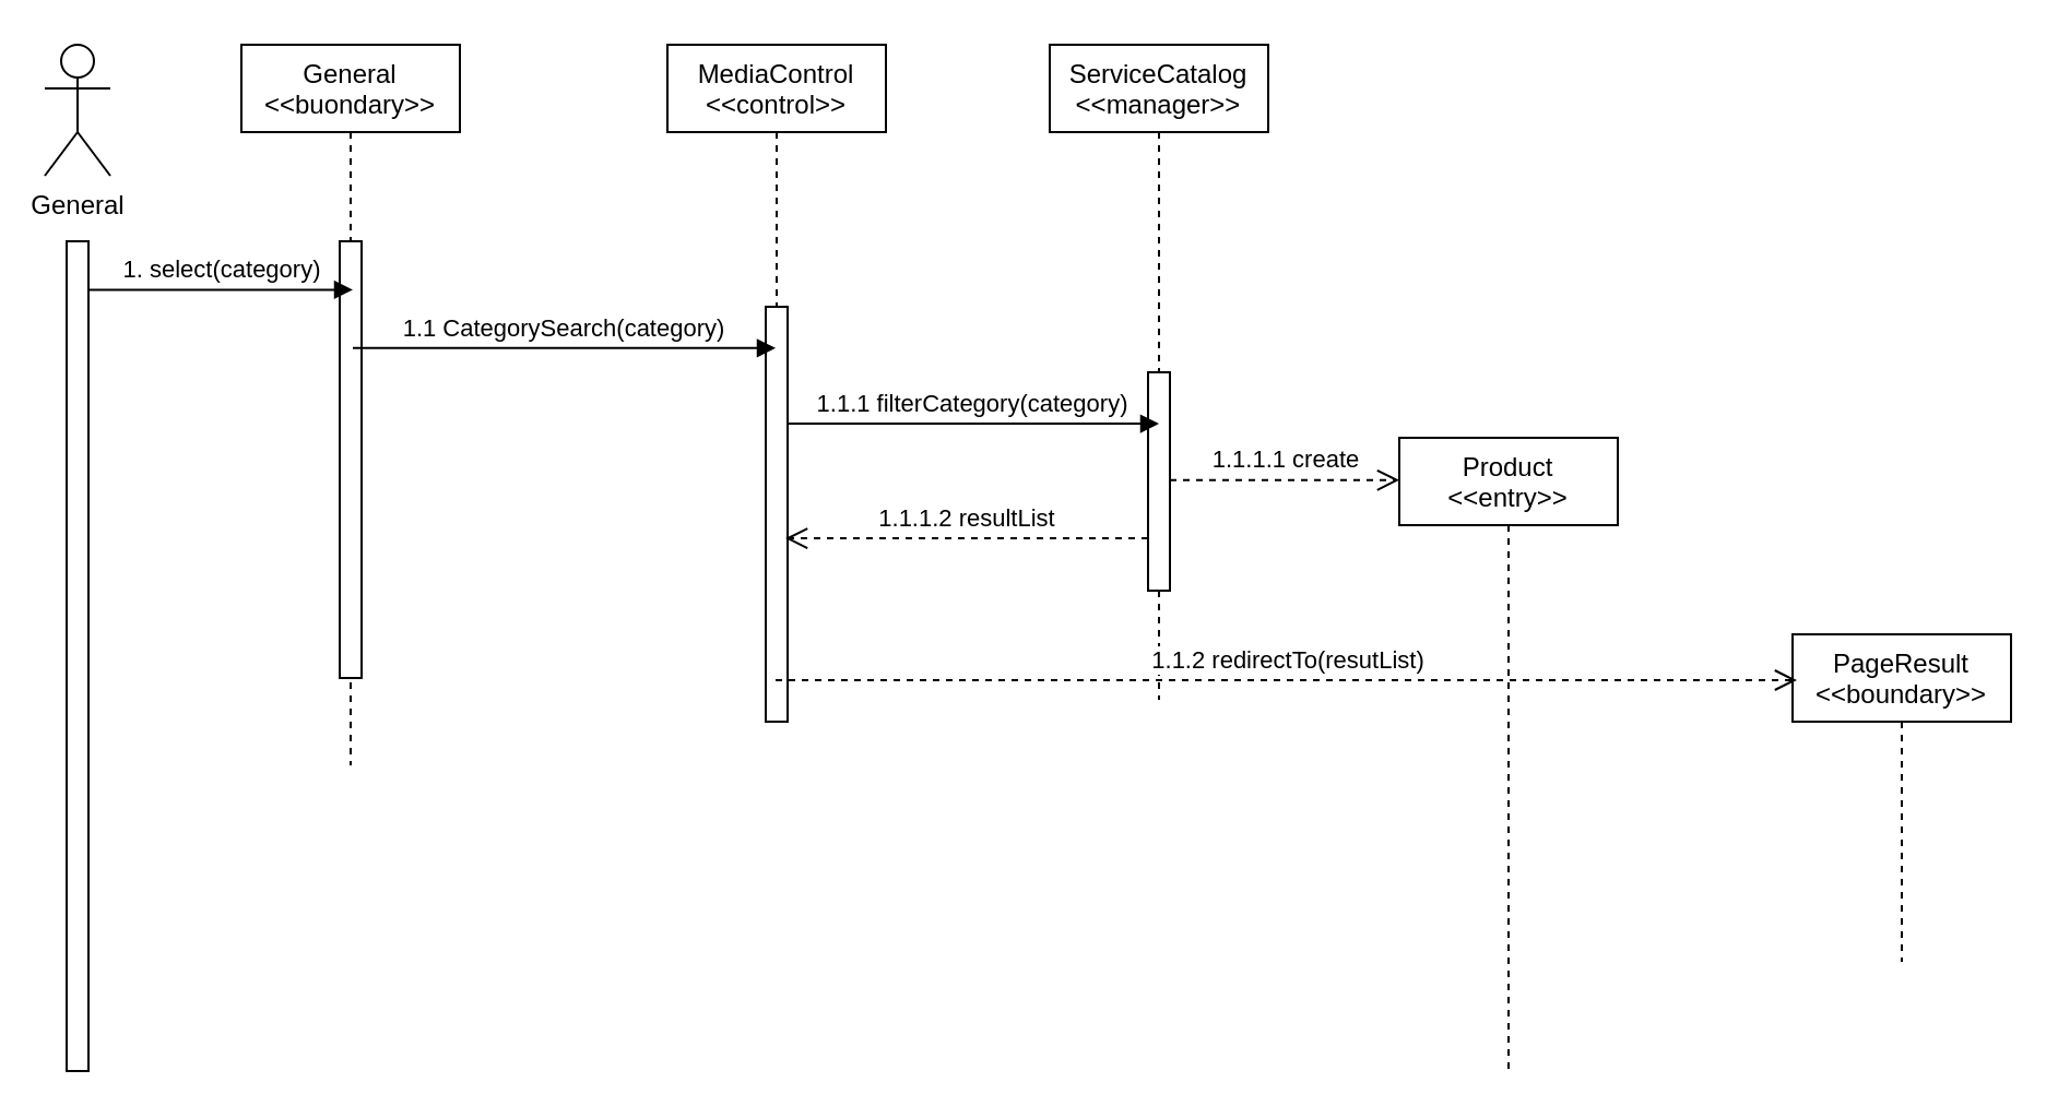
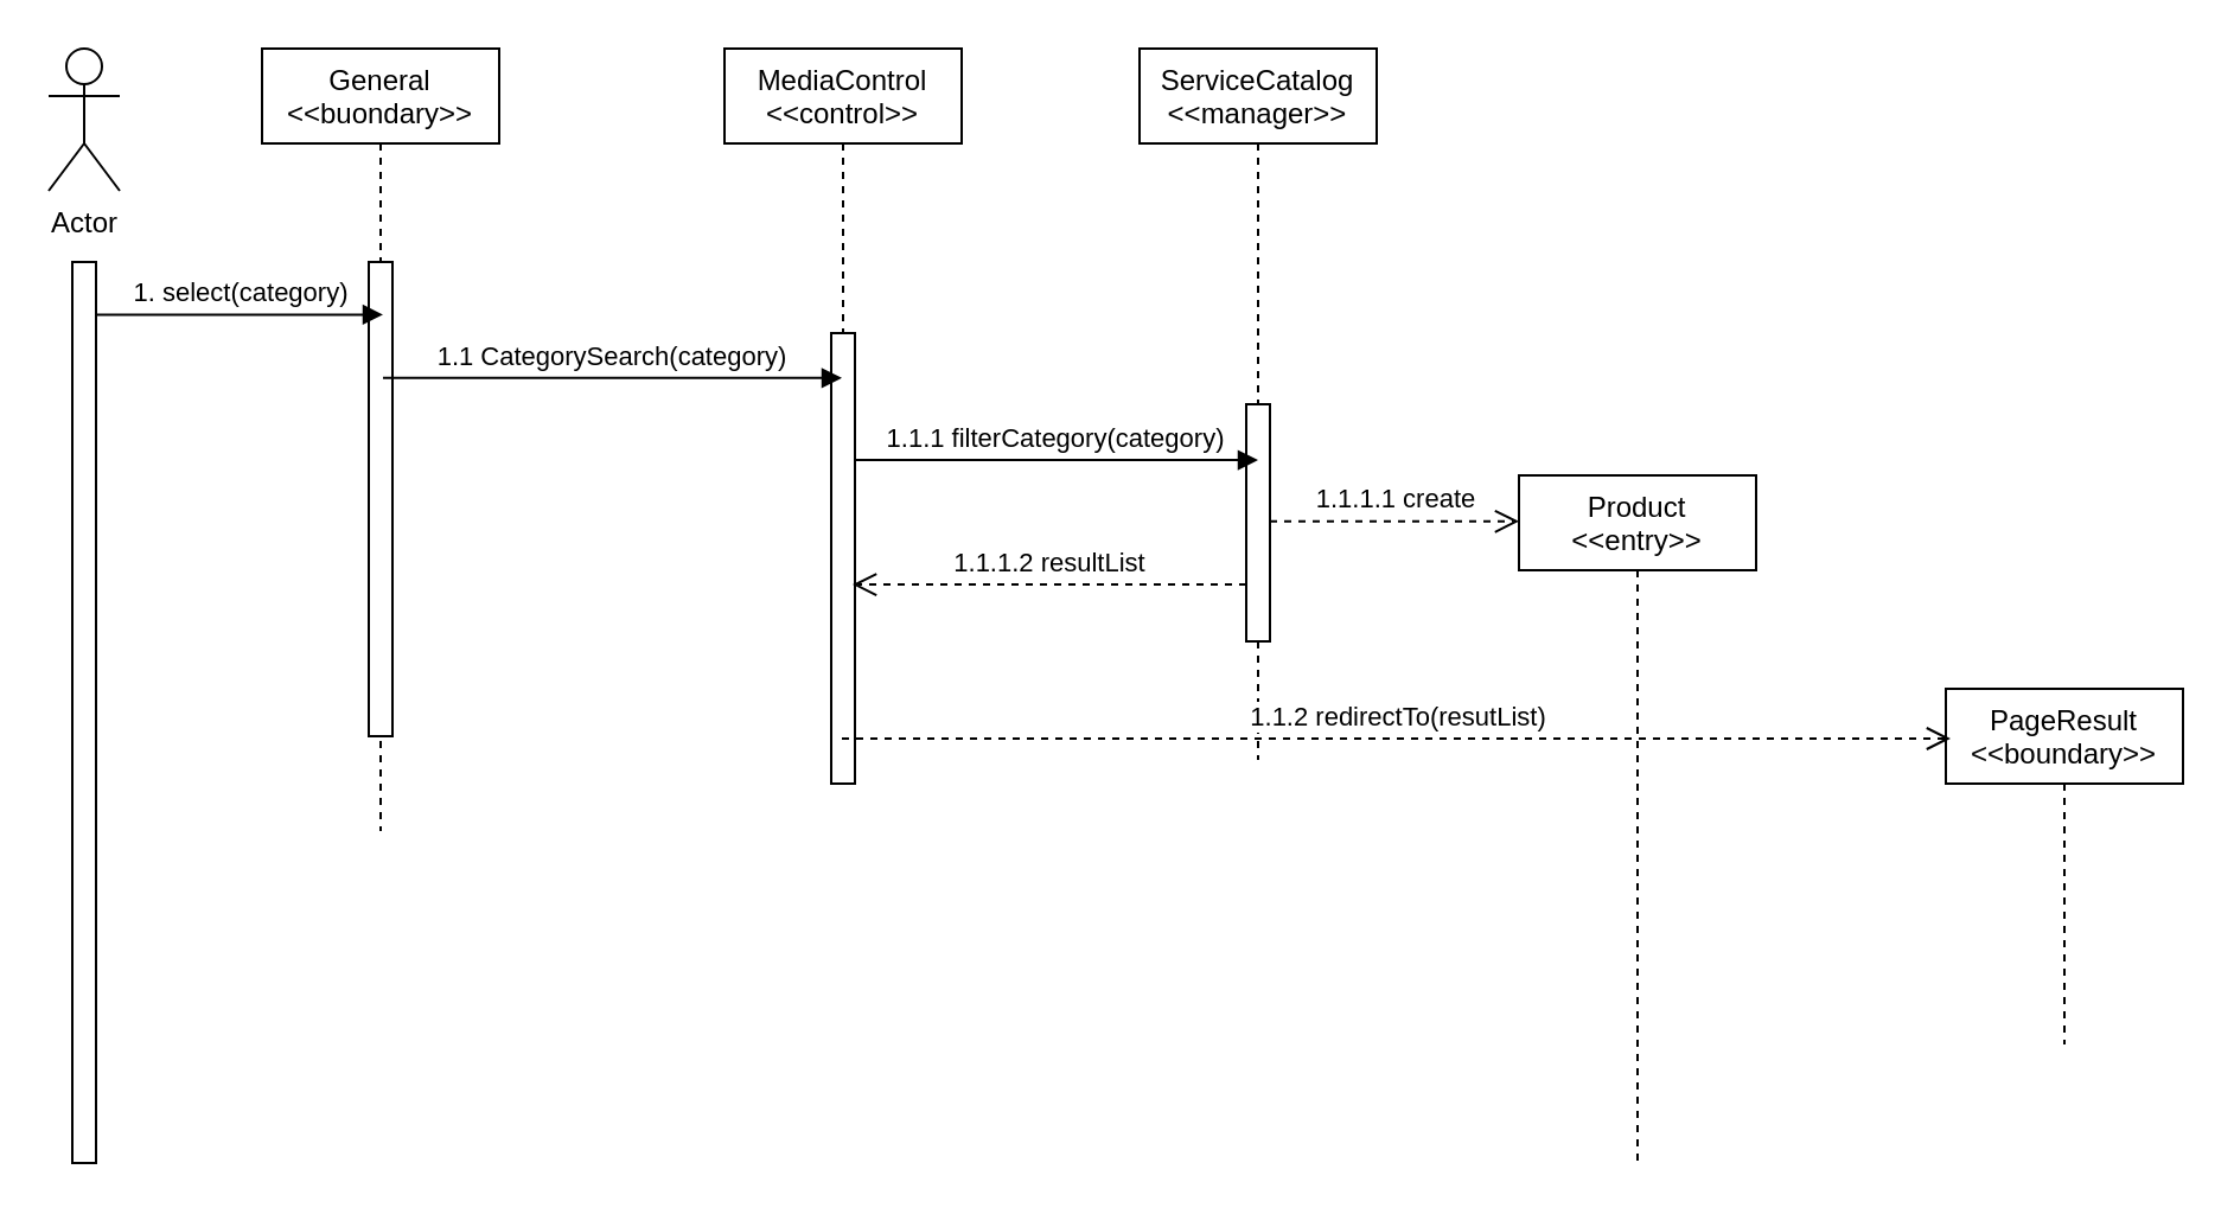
  <mxCell id="0" />
  <mxCell id="1" parent="0" />
  <mxCell id="2" value="General &#10;&lt;&lt;buondary&gt;&gt;" style="shape=umlLifeline;perimeter=lifelinePerimeter;container=1;collapsible=0;recursiveResize=0;rounded=0;shadow=0;strokeWidth=1;" parent="1" vertex="1"><mxGeometry x="110" y="20" width="100" height="330" as="geometry" /></mxCell>
  <mxCell id="3" value="" style="points=[];perimeter=orthogonalPerimeter;rounded=0;shadow=0;strokeWidth=1;" parent="2" vertex="1"><mxGeometry x="45" y="90" width="10" height="200" as="geometry" /></mxCell>
  <mxCell id="4" value="MediaControl &#10;&lt;&lt;control&gt;&gt;" style="shape=umlLifeline;perimeter=lifelinePerimeter;container=1;collapsible=0;recursiveResize=0;rounded=0;shadow=0;strokeWidth=1;" parent="1" vertex="1"><mxGeometry x="305" y="20" width="100" height="310" as="geometry" /></mxCell>
  <mxCell id="5" value="" style="points=[];perimeter=orthogonalPerimeter;rounded=0;shadow=0;strokeWidth=1;" parent="4" vertex="1"><mxGeometry x="45" y="120" width="10" height="190" as="geometry" /></mxCell>
  <mxCell id="6" value="1.1 CategorySearch(category)" style="verticalAlign=bottom;endArrow=block;shadow=0;strokeWidth=1;exitX=0.51;exitY=0.421;exitDx=0;exitDy=0;exitPerimeter=0;" parent="1" source="2" target="4" edge="1"><mxGeometry relative="1" as="geometry"><mxPoint x="210" y="160" as="sourcePoint" /><mxPoint x="630" y="163" as="targetPoint" /></mxGeometry></mxCell>
- <mxCell id="7" value="General" style="shape=umlActor;verticalLabelPosition=bottom;verticalAlign=top;html=1;" vertex="1" parent="1"><mxGeometry x="20" y="20" width="30" height="60" as="geometry" /></mxCell>
+ <mxCell id="7" value="Actor" style="shape=umlActor;verticalLabelPosition=bottom;verticalAlign=top;html=1;" vertex="1" parent="1"><mxGeometry x="20" y="20" width="30" height="60" as="geometry" /></mxCell>
  <mxCell id="8" value="1. select(category)" style="html=1;verticalAlign=bottom;endArrow=block;entryX=0.51;entryY=0.34;entryDx=0;entryDy=0;entryPerimeter=0;" edge="1" target="2" parent="1" source="9"><mxGeometry relative="1" as="geometry"><mxPoint x="60" y="120" as="sourcePoint" /><mxPoint x="110" y="120" as="targetPoint" /></mxGeometry></mxCell>
  <mxCell id="9" value="" style="html=1;points=[];perimeter=orthogonalPerimeter;" vertex="1" parent="1"><mxGeometry x="30" y="110" width="10" height="380" as="geometry" /></mxCell>
  <mxCell id="10" value="ServiceCatalog &#10;&lt;&lt;manager&gt;&gt;" style="shape=umlLifeline;perimeter=lifelinePerimeter;container=1;collapsible=0;recursiveResize=0;rounded=0;shadow=0;strokeWidth=1;" vertex="1" parent="1"><mxGeometry x="480" y="20" width="100" height="300" as="geometry" /></mxCell>
  <mxCell id="11" value="" style="points=[];perimeter=orthogonalPerimeter;rounded=0;shadow=0;strokeWidth=1;" vertex="1" parent="10"><mxGeometry x="45" y="150" width="10" height="100" as="geometry" /></mxCell>
  <mxCell id="12" value="1.1.1 filterCategory(category)" style="verticalAlign=bottom;endArrow=block;shadow=0;strokeWidth=1;entryX=0.5;entryY=0.506;entryDx=0;entryDy=0;entryPerimeter=0;" edge="1" parent="1"><mxGeometry relative="1" as="geometry"><mxPoint x="360" y="193.54" as="sourcePoint" /><mxPoint x="530" y="193.54" as="targetPoint" /></mxGeometry></mxCell>
  <mxCell id="13" value="1.1.1.2 resultList" style="html=1;verticalAlign=bottom;endArrow=open;dashed=1;endSize=8;entryX=0.9;entryY=0.558;entryDx=0;entryDy=0;entryPerimeter=0;" edge="1" parent="1" source="11" target="5"><mxGeometry relative="1" as="geometry"><mxPoint x="490" y="251" as="sourcePoint" /><mxPoint x="410" y="251" as="targetPoint" /></mxGeometry></mxCell>
  <mxCell id="14" value="1.1.1.1 create" style="html=1;verticalAlign=bottom;endArrow=open;dashed=1;endSize=8;entryX=0;entryY=0.067;entryDx=0;entryDy=0;entryPerimeter=0;" edge="1" parent="1" source="11" target="15"><mxGeometry relative="1" as="geometry"><mxPoint x="560" y="219" as="sourcePoint" /><mxPoint x="610" y="220" as="targetPoint" /></mxGeometry></mxCell>
  <mxCell id="15" value="Product &#10;&lt;&lt;entry&gt;&gt;" style="shape=umlLifeline;perimeter=lifelinePerimeter;container=1;collapsible=0;recursiveResize=0;rounded=0;shadow=0;strokeWidth=1;" vertex="1" parent="1"><mxGeometry x="640" y="200" width="100" height="290" as="geometry" /></mxCell>
  <mxCell id="16" value="PageResult &#10;&lt;&lt;boundary&gt;&gt;" style="shape=umlLifeline;perimeter=lifelinePerimeter;container=1;collapsible=0;recursiveResize=0;rounded=0;shadow=0;strokeWidth=1;" vertex="1" parent="1"><mxGeometry x="820" y="290" width="100" height="150" as="geometry" /></mxCell>
  <mxCell id="17" value="1.1.2 redirectTo(resutList)" style="html=1;verticalAlign=bottom;endArrow=open;dashed=1;endSize=8;entryX=0.02;entryY=0.14;entryDx=0;entryDy=0;entryPerimeter=0;" edge="1" parent="1" source="4" target="16"><mxGeometry relative="1" as="geometry"><mxPoint x="450" y="320" as="sourcePoint" /><mxPoint x="515" y="350" as="targetPoint" /></mxGeometry></mxCell>
